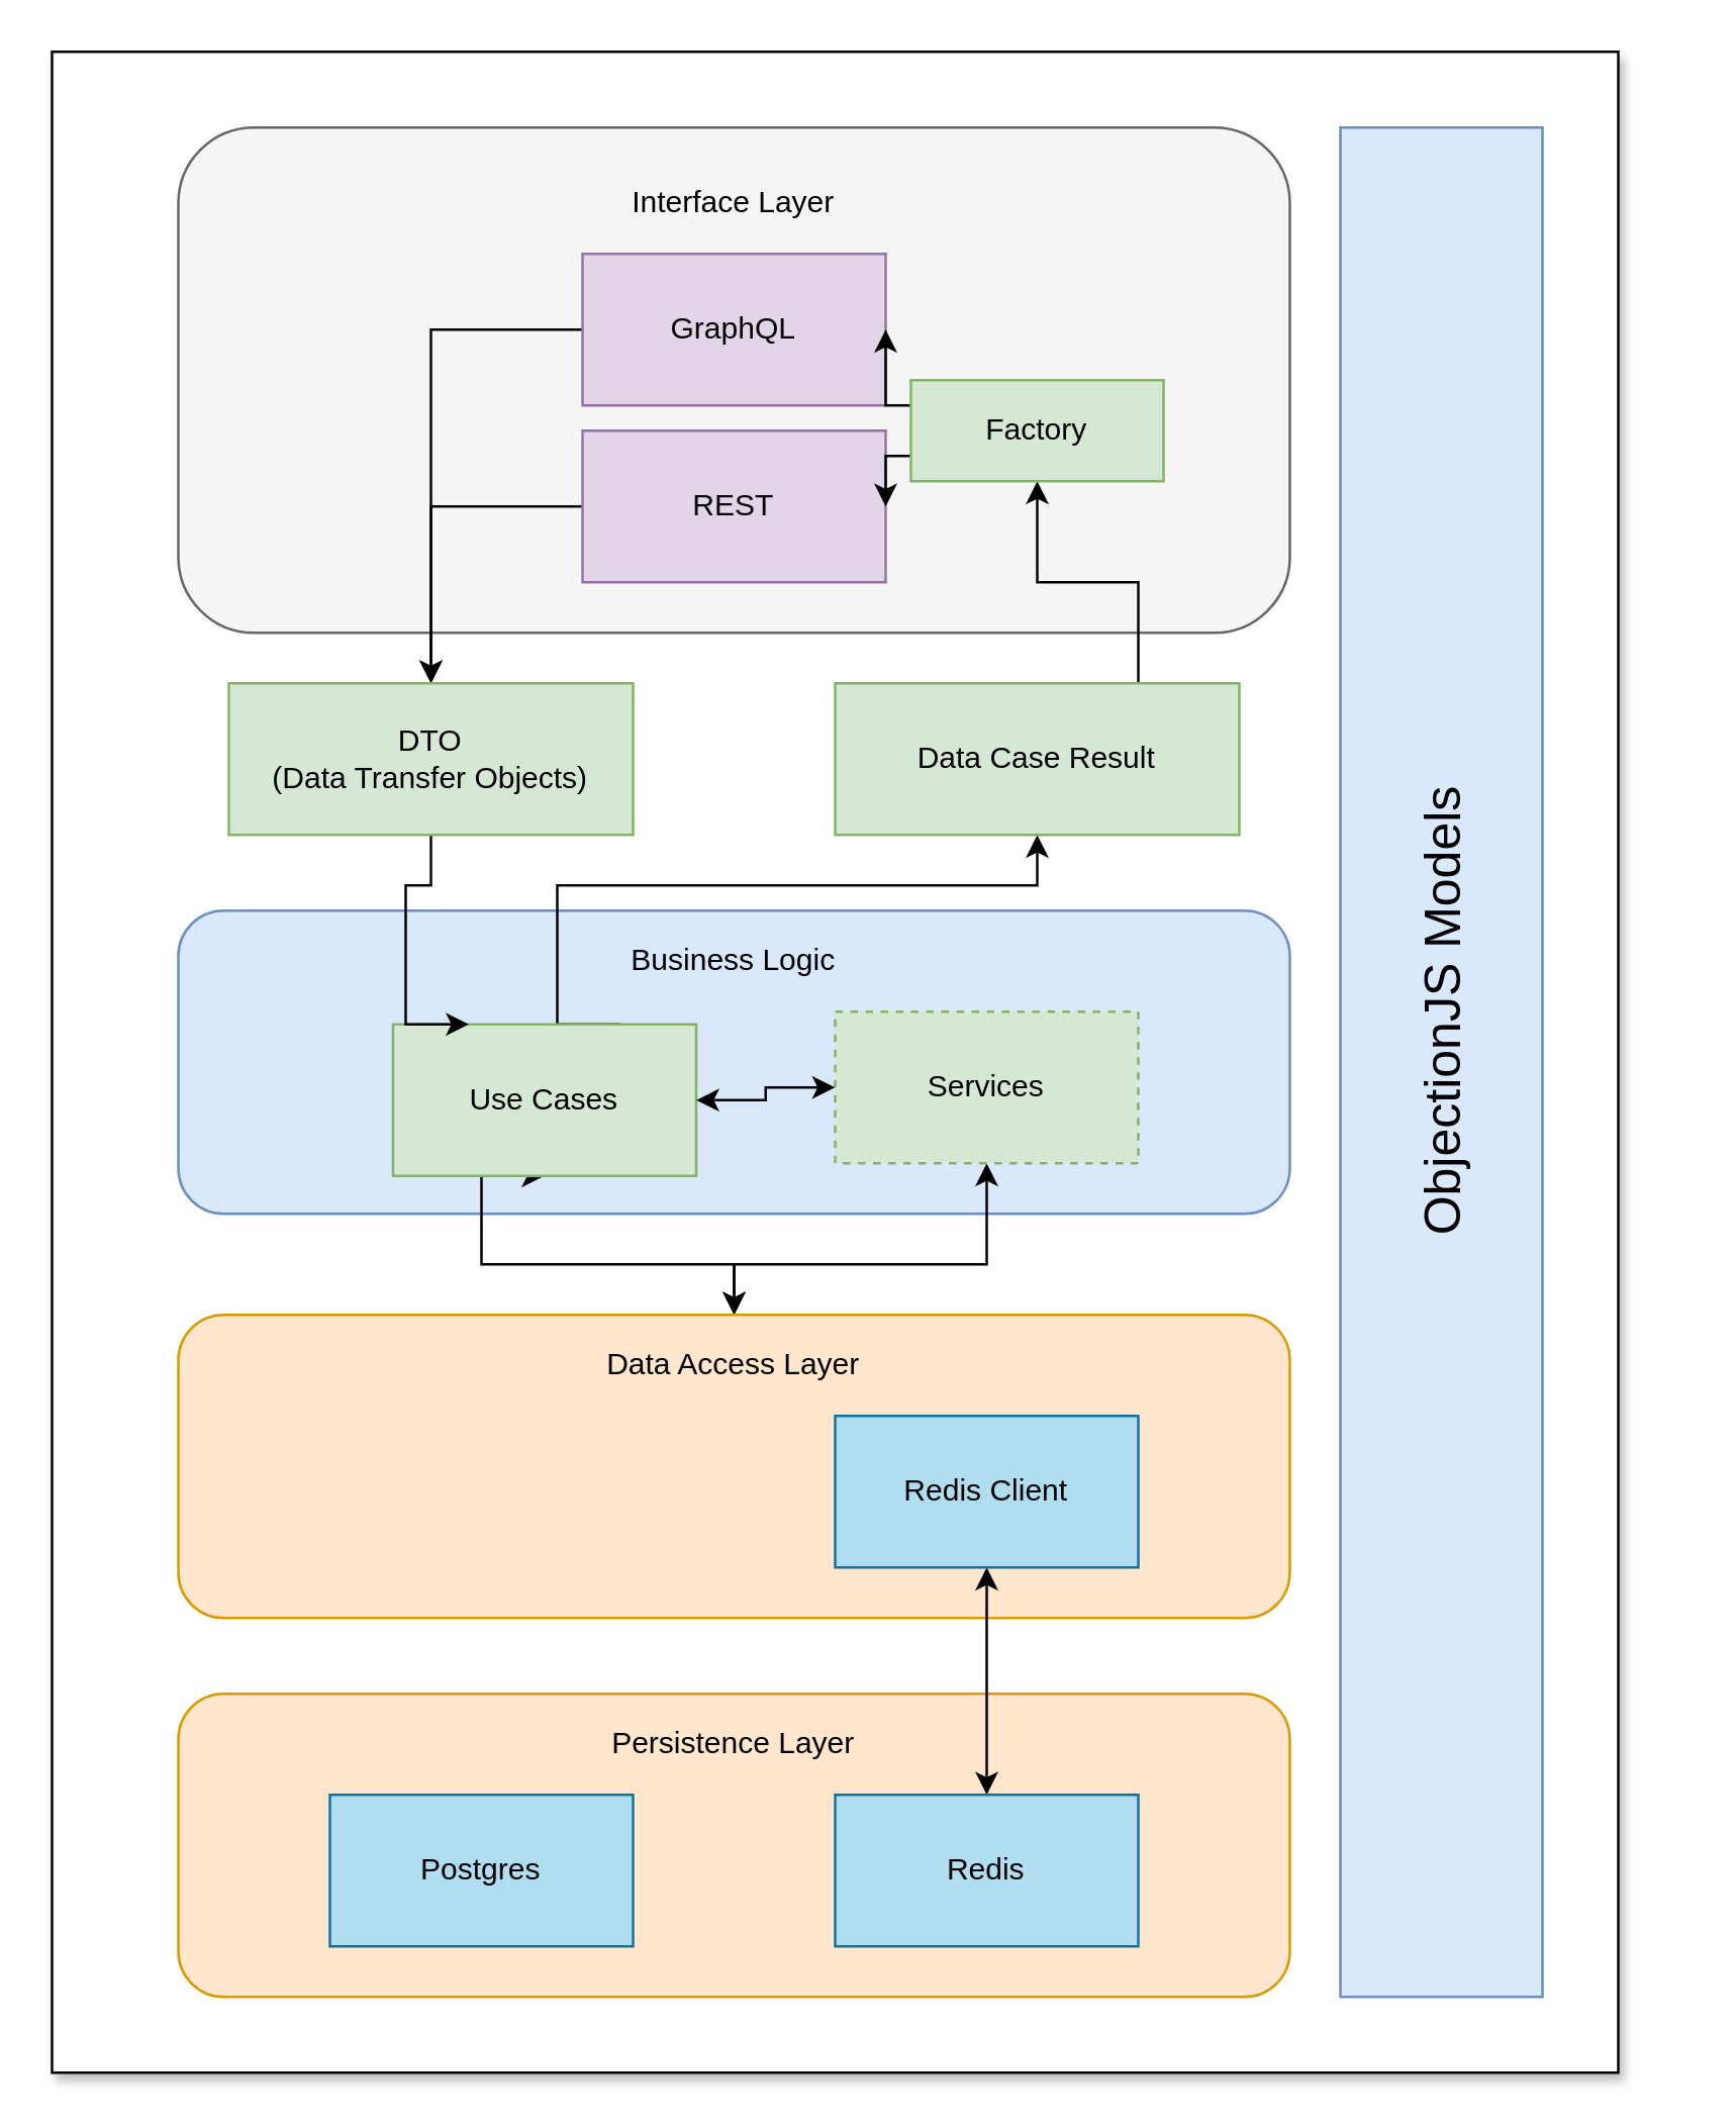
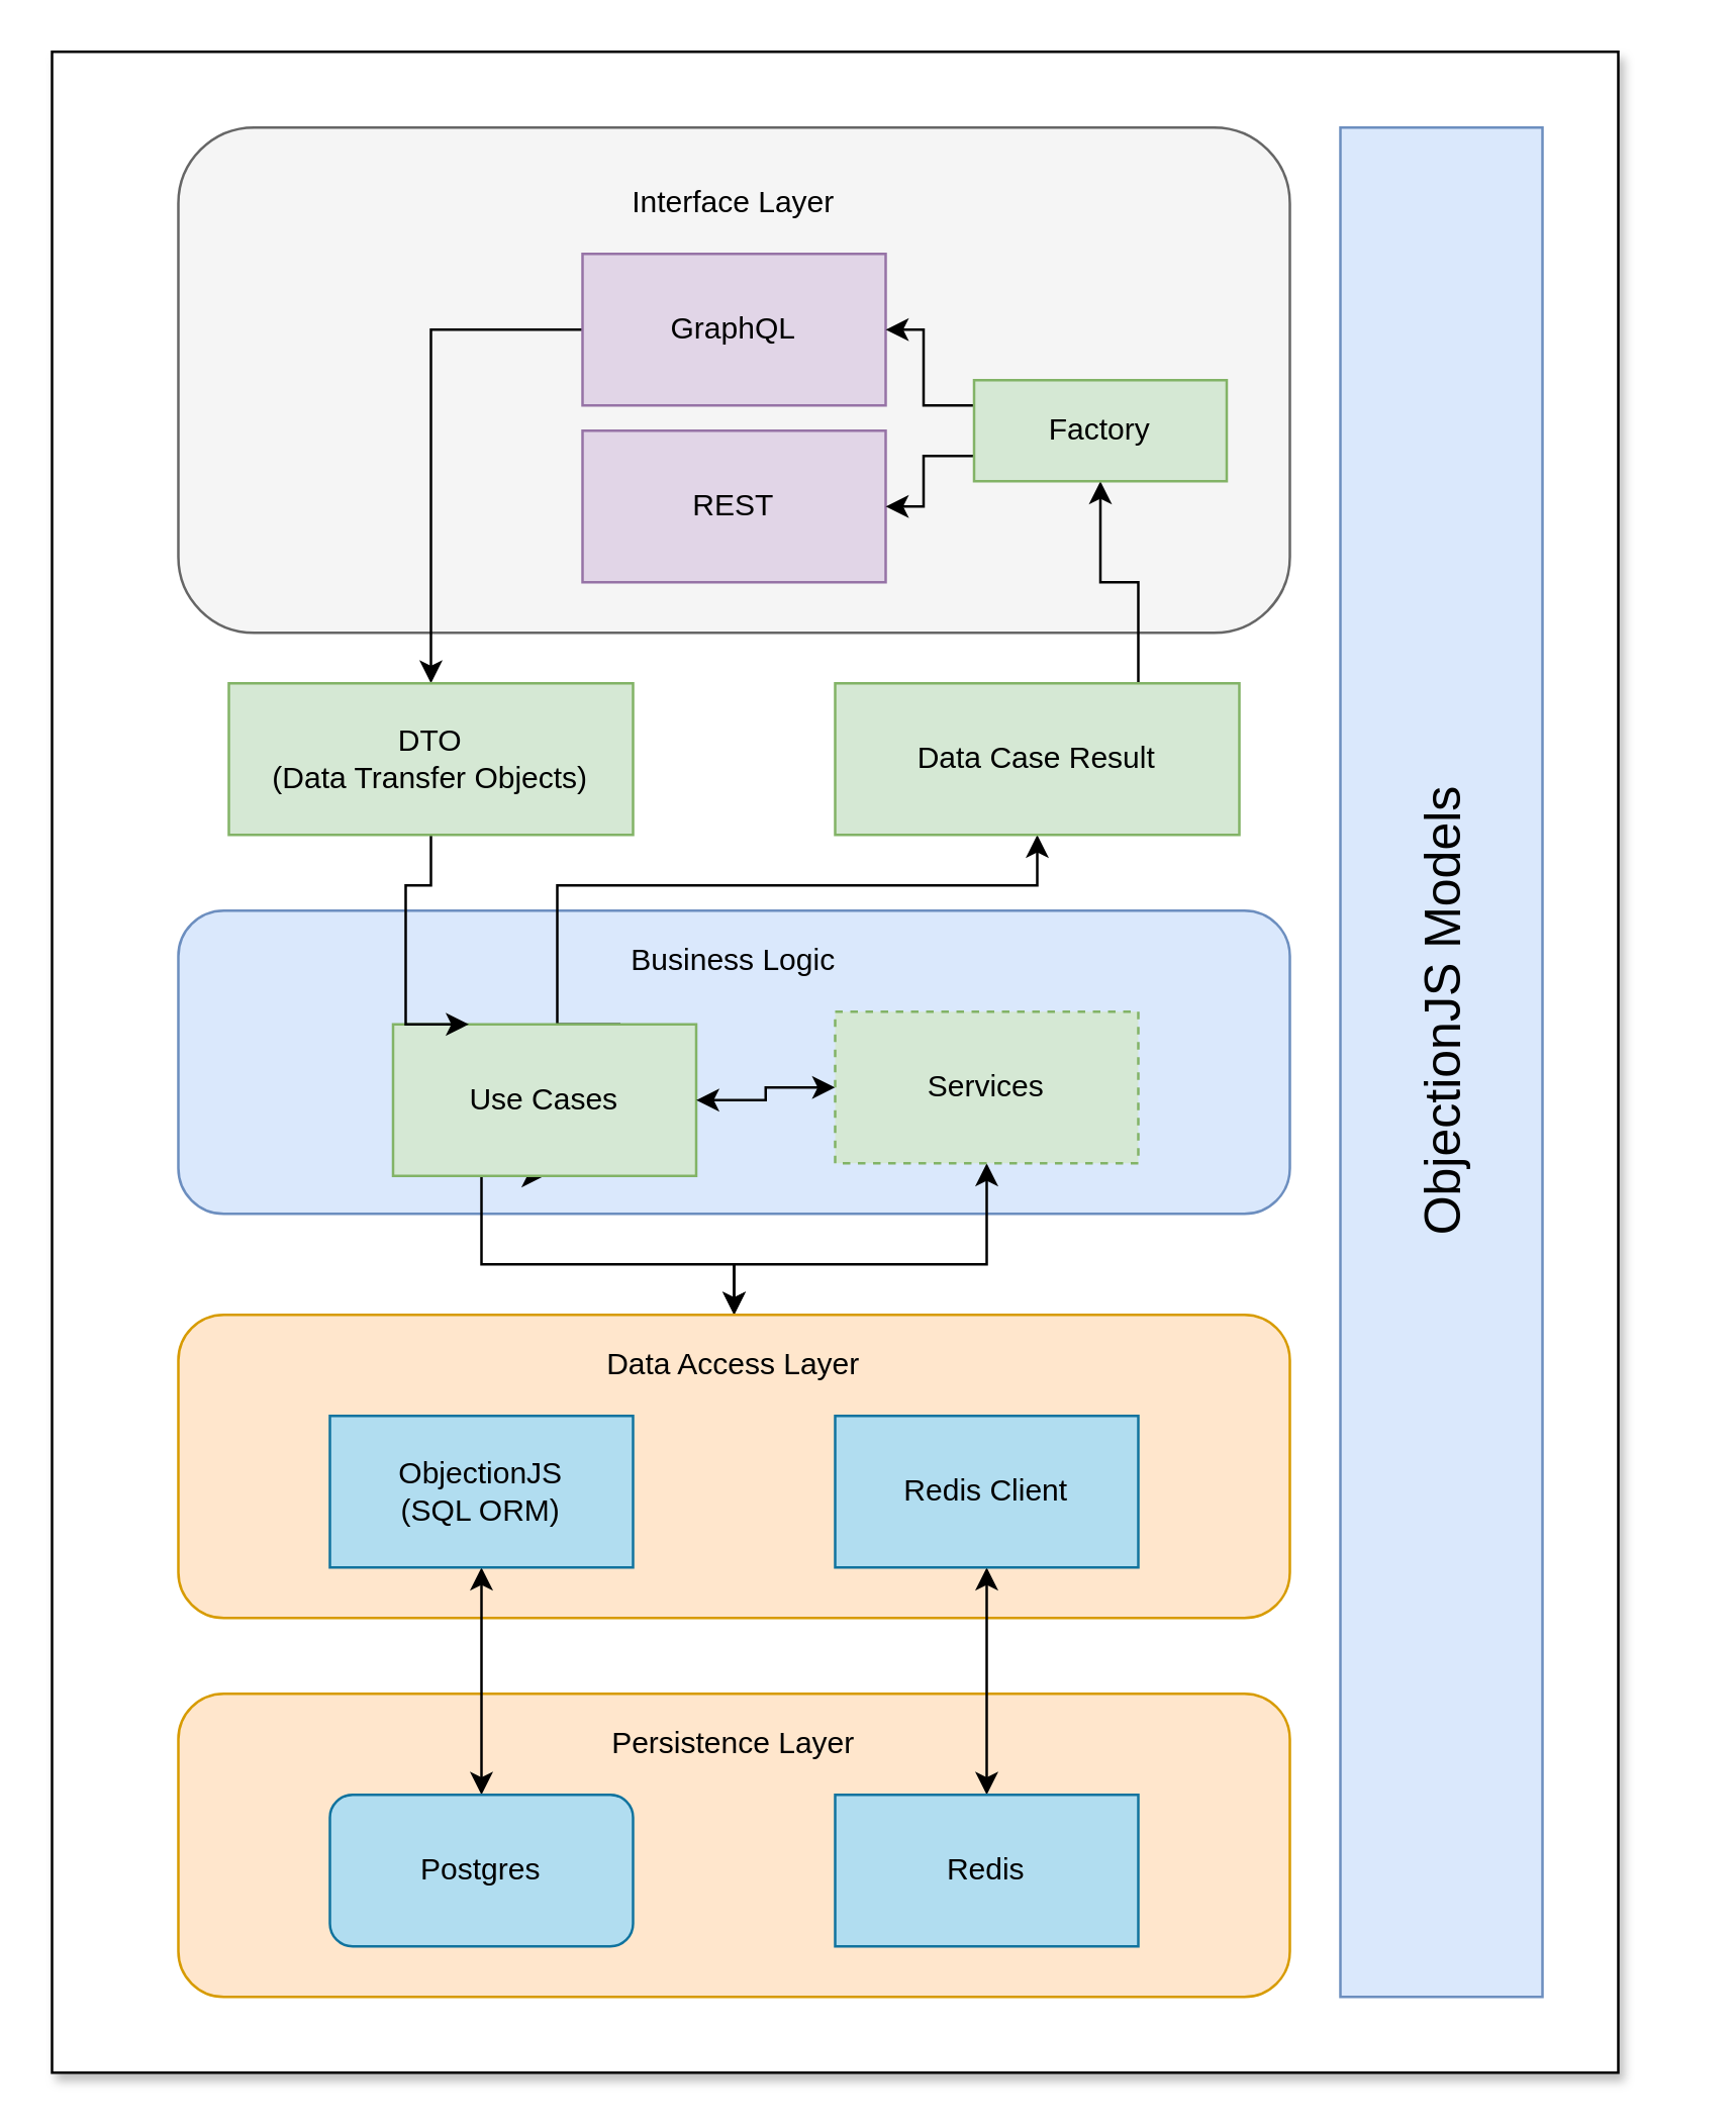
  <mxCell id="0" />
  <mxCell id="1" parent="0" />
  <mxCell id="2" value="" style="rounded=0;whiteSpace=wrap;html=1;fontSize=20;glass=0;shadow=1;sketch=0;" vertex="1" parent="1"><mxGeometry x="20" y="20" width="620" height="800" as="geometry" /></mxCell>
  <mxCell id="3" value="" style="rounded=1;whiteSpace=wrap;html=1;fillColor=#ffe6cc;strokeColor=#d79b00;" vertex="1" parent="1"><mxGeometry x="70" y="670" width="440" height="120" as="geometry" /></mxCell>
  <mxCell id="4" value="" style="rounded=1;whiteSpace=wrap;html=1;fillColor=#dae8fc;strokeColor=#6c8ebf;" vertex="1" parent="1"><mxGeometry x="70" y="360" width="440" height="120" as="geometry" /></mxCell>
  <mxCell id="5" value="" style="rounded=1;whiteSpace=wrap;html=1;fillColor=#f5f5f5;strokeColor=#666666;fontColor=#333333;" vertex="1" parent="1"><mxGeometry x="70" y="50" width="440" height="200" as="geometry" /></mxCell>
- <mxCell id="6" style="edgeStyle=orthogonalEdgeStyle;rounded=0;orthogonalLoop=1;jettySize=auto;html=1;exitX=0;exitY=0.5;exitDx=0;exitDy=0;entryX=0.5;entryY=0;entryDx=0;entryDy=0;startArrow=none;startFill=0;fontSize=20;" edge="1" parent="1" source="7" target="18"><mxGeometry relative="1" as="geometry" /></mxCell>
  <mxCell id="7" value="REST" style="rounded=0;whiteSpace=wrap;html=1;fillColor=#e1d5e7;strokeColor=#9673a6;" vertex="1" parent="1"><mxGeometry x="230" y="170" width="120" height="60" as="geometry" /></mxCell>
  <mxCell id="8" style="edgeStyle=orthogonalEdgeStyle;rounded=0;orthogonalLoop=1;jettySize=auto;html=1;exitX=0;exitY=0.5;exitDx=0;exitDy=0;entryX=0.5;entryY=0;entryDx=0;entryDy=0;startArrow=none;startFill=0;fontSize=20;" edge="1" parent="1" source="9" target="18"><mxGeometry relative="1" as="geometry" /></mxCell>
  <mxCell id="9" value="GraphQL" style="rounded=0;whiteSpace=wrap;html=1;fillColor=#e1d5e7;strokeColor=#9673a6;" vertex="1" parent="1"><mxGeometry x="230" y="100" width="120" height="60" as="geometry" /></mxCell>
  <mxCell id="10" value="Interface Layer" style="text;html=1;strokeColor=none;fillColor=none;align=center;verticalAlign=middle;whiteSpace=wrap;rounded=0;" vertex="1" parent="1"><mxGeometry x="240" y="70" width="100" height="20" as="geometry" /></mxCell>
  <mxCell id="11" style="edgeStyle=orthogonalEdgeStyle;rounded=0;orthogonalLoop=1;jettySize=auto;html=1;exitX=0.5;exitY=1;exitDx=0;exitDy=0;entryX=0.5;entryY=0;entryDx=0;entryDy=0;startArrow=classic;startFill=1;" edge="1" parent="1" source="13" target="20"><mxGeometry relative="1" as="geometry"><Array as="points"><mxPoint x="190" y="500" /><mxPoint x="290" y="500" /></Array></mxGeometry></mxCell>
  <mxCell id="12" style="edgeStyle=orthogonalEdgeStyle;rounded=0;orthogonalLoop=1;jettySize=auto;html=1;exitX=0.75;exitY=0;exitDx=0;exitDy=0;entryX=0.5;entryY=1;entryDx=0;entryDy=0;startArrow=none;startFill=0;fontSize=20;" edge="1" parent="1" source="13" target="32"><mxGeometry relative="1" as="geometry"><Array as="points"><mxPoint x="220" y="350" /><mxPoint x="410" y="350" /></Array></mxGeometry></mxCell>
  <mxCell id="13" value="Use Cases" style="rounded=0;whiteSpace=wrap;html=1;fillColor=#d5e8d4;strokeColor=#82b366;" vertex="1" parent="1"><mxGeometry x="155" y="405" width="120" height="60" as="geometry" /></mxCell>
  <mxCell id="14" style="edgeStyle=orthogonalEdgeStyle;rounded=0;orthogonalLoop=1;jettySize=auto;html=1;exitX=0;exitY=0.5;exitDx=0;exitDy=0;entryX=1;entryY=0.5;entryDx=0;entryDy=0;startArrow=classic;startFill=1;" edge="1" parent="1" source="16" target="13"><mxGeometry relative="1" as="geometry" /></mxCell>
  <mxCell id="15" style="edgeStyle=orthogonalEdgeStyle;rounded=0;orthogonalLoop=1;jettySize=auto;html=1;exitX=0.5;exitY=1;exitDx=0;exitDy=0;entryX=0.5;entryY=0;entryDx=0;entryDy=0;startArrow=classic;startFill=1;" edge="1" parent="1" source="16" target="20"><mxGeometry relative="1" as="geometry"><Array as="points"><mxPoint x="390" y="500" /><mxPoint x="290" y="500" /></Array></mxGeometry></mxCell>
  <mxCell id="16" value="Services" style="rounded=0;whiteSpace=wrap;html=1;fillColor=#d5e8d4;strokeColor=#82b366;dashed=1;" vertex="1" parent="1"><mxGeometry x="330" y="400" width="120" height="60" as="geometry" /></mxCell>
  <mxCell id="17" style="edgeStyle=orthogonalEdgeStyle;rounded=0;orthogonalLoop=1;jettySize=auto;html=1;exitX=0.5;exitY=1;exitDx=0;exitDy=0;entryX=0.25;entryY=0;entryDx=0;entryDy=0;" edge="1" parent="1" source="18" target="13"><mxGeometry relative="1" as="geometry"><Array as="points"><mxPoint x="170" y="350" /><mxPoint x="160" y="350" /></Array></mxGeometry></mxCell>
  <mxCell id="18" value="DTO &lt;br&gt;(Data Transfer Objects)" style="rounded=0;whiteSpace=wrap;html=1;fillColor=#d5e8d4;strokeColor=#82b366;" vertex="1" parent="1"><mxGeometry x="90" y="270" width="160" height="60" as="geometry" /></mxCell>
  <mxCell id="19" value="Business Logic" style="text;html=1;strokeColor=none;fillColor=none;align=center;verticalAlign=middle;whiteSpace=wrap;rounded=0;" vertex="1" parent="1"><mxGeometry x="230" y="370" width="120" height="20" as="geometry" /></mxCell>
  <mxCell id="20" value="" style="rounded=1;whiteSpace=wrap;html=1;fillColor=#ffe6cc;strokeColor=#d79b00;" vertex="1" parent="1"><mxGeometry x="70" y="520" width="440" height="120" as="geometry" /></mxCell>
+ <mxCell id="21" style="edgeStyle=orthogonalEdgeStyle;rounded=0;orthogonalLoop=1;jettySize=auto;html=1;exitX=0.5;exitY=1;exitDx=0;exitDy=0;entryX=0.5;entryY=0;entryDx=0;entryDy=0;startArrow=classic;startFill=1;" edge="1" parent="1" source="22" target="26"><mxGeometry relative="1" as="geometry" /></mxCell>
+ <mxCell id="22" value="ObjectionJS&lt;br&gt;(SQL ORM)" style="rounded=0;whiteSpace=wrap;html=1;fillColor=#b1ddf0;strokeColor=#10739e;" vertex="1" parent="1"><mxGeometry x="130" y="560" width="120" height="60" as="geometry" /></mxCell>
  <mxCell id="23" value="Data Access Layer" style="text;html=1;strokeColor=none;fillColor=none;align=center;verticalAlign=middle;whiteSpace=wrap;rounded=0;" vertex="1" parent="1"><mxGeometry x="230" y="530" width="120" height="20" as="geometry" /></mxCell>
  <mxCell id="24" style="edgeStyle=orthogonalEdgeStyle;rounded=0;orthogonalLoop=1;jettySize=auto;html=1;exitX=0.5;exitY=1;exitDx=0;exitDy=0;entryX=0.5;entryY=0;entryDx=0;entryDy=0;startArrow=classic;startFill=1;" edge="1" parent="1" source="25" target="28"><mxGeometry relative="1" as="geometry" /></mxCell>
  <mxCell id="25" value="Redis Client" style="rounded=0;whiteSpace=wrap;html=1;fillColor=#b1ddf0;strokeColor=#10739e;" vertex="1" parent="1"><mxGeometry x="330" y="560" width="120" height="60" as="geometry" /></mxCell>
- <mxCell id="26" value="Postgres" style="rounded=0;whiteSpace=wrap;html=1;fillColor=#b1ddf0;strokeColor=#10739e;" vertex="1" parent="1"><mxGeometry x="130" y="710" width="120" height="60" as="geometry" /></mxCell>
+ <mxCell id="26" value="Postgres" style="whiteSpace=wrap;html=1;fillColor=#b1ddf0;strokeColor=#10739e;rounded=1;" vertex="1" parent="1"><mxGeometry x="130" y="710" width="120" height="60" as="geometry" /></mxCell>
  <mxCell id="27" value="Persistence Layer" style="text;html=1;strokeColor=none;fillColor=none;align=center;verticalAlign=middle;whiteSpace=wrap;rounded=0;" vertex="1" parent="1"><mxGeometry x="230" y="680" width="120" height="20" as="geometry" /></mxCell>
  <mxCell id="28" value="Redis" style="rounded=0;whiteSpace=wrap;html=1;fillColor=#b1ddf0;strokeColor=#10739e;" vertex="1" parent="1"><mxGeometry x="330" y="710" width="120" height="60" as="geometry" /></mxCell>
  <mxCell id="29" value="" style="rounded=0;whiteSpace=wrap;html=1;fillColor=#dae8fc;strokeColor=#6c8ebf;" vertex="1" parent="1"><mxGeometry x="530" y="50" width="80" height="740" as="geometry" /></mxCell>
  <mxCell id="30" value="ObjectionJS Models" style="text;html=1;strokeColor=none;fillColor=none;align=center;verticalAlign=middle;whiteSpace=wrap;rounded=0;rotation=270;fontSize=20;" vertex="1" parent="1"><mxGeometry x="475" y="390" width="190" height="20" as="geometry" /></mxCell>
  <mxCell id="31" style="edgeStyle=orthogonalEdgeStyle;rounded=0;orthogonalLoop=1;jettySize=auto;html=1;exitX=0.75;exitY=0;exitDx=0;exitDy=0;entryX=0.5;entryY=1;entryDx=0;entryDy=0;startArrow=none;startFill=0;fontSize=20;" edge="1" parent="1" source="32" target="35"><mxGeometry relative="1" as="geometry" /></mxCell>
  <mxCell id="32" value="Data Case Result" style="rounded=0;whiteSpace=wrap;html=1;fillColor=#d5e8d4;strokeColor=#82b366;" vertex="1" parent="1"><mxGeometry x="330" y="270" width="160" height="60" as="geometry" /></mxCell>
  <mxCell id="33" style="edgeStyle=orthogonalEdgeStyle;rounded=0;orthogonalLoop=1;jettySize=auto;html=1;exitX=0;exitY=0.25;exitDx=0;exitDy=0;entryX=1;entryY=0.5;entryDx=0;entryDy=0;startArrow=none;startFill=0;fontSize=20;" edge="1" parent="1" source="35" target="9"><mxGeometry relative="1" as="geometry" /></mxCell>
  <mxCell id="34" style="edgeStyle=orthogonalEdgeStyle;rounded=0;orthogonalLoop=1;jettySize=auto;html=1;exitX=0;exitY=0.75;exitDx=0;exitDy=0;entryX=1;entryY=0.5;entryDx=0;entryDy=0;startArrow=none;startFill=0;fontSize=20;" edge="1" parent="1" source="35" target="7"><mxGeometry relative="1" as="geometry" /></mxCell>
- <mxCell id="35" value="Factory" style="rounded=0;whiteSpace=wrap;html=1;fillColor=#d5e8d4;strokeColor=#82b366;" vertex="1" parent="1"><mxGeometry x="360" y="150" width="100" height="40" as="geometry" /></mxCell>
+ <mxCell id="35" value="Factory" style="rounded=0;whiteSpace=wrap;html=1;fillColor=#d5e8d4;strokeColor=#82b366;" vertex="1" parent="1"><mxGeometry x="385" y="150" width="100" height="40" as="geometry" /></mxCell>
